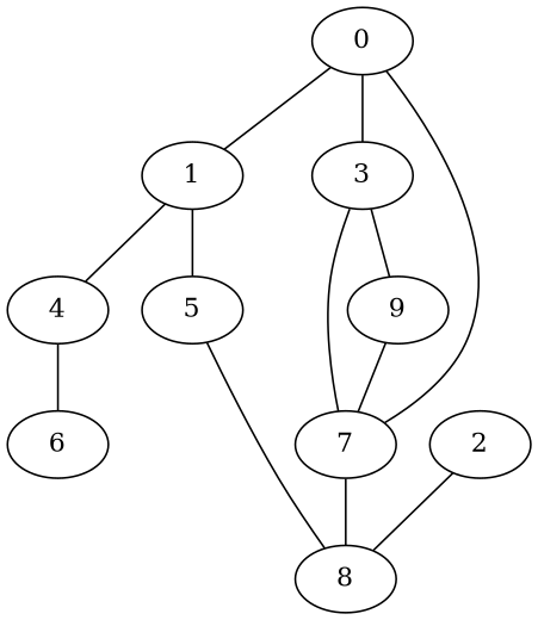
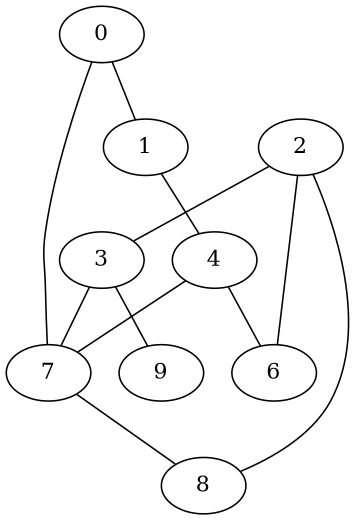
  graph {
    0
    1
    3
    7
    4
-   5
    2
    6
    8
    9
    0 -- 1
-   0 -- 3
+   2 -- 3
    0 -- 7
    1 -- 4
-   1 -- 5
    3 -- 7
    3 -- 9
    7 -- 8
-   9 -- 7
+   4 -- 7
    4 -- 6
-   5 -- 8
+   2 -- 6
    2 -- 8
  }
